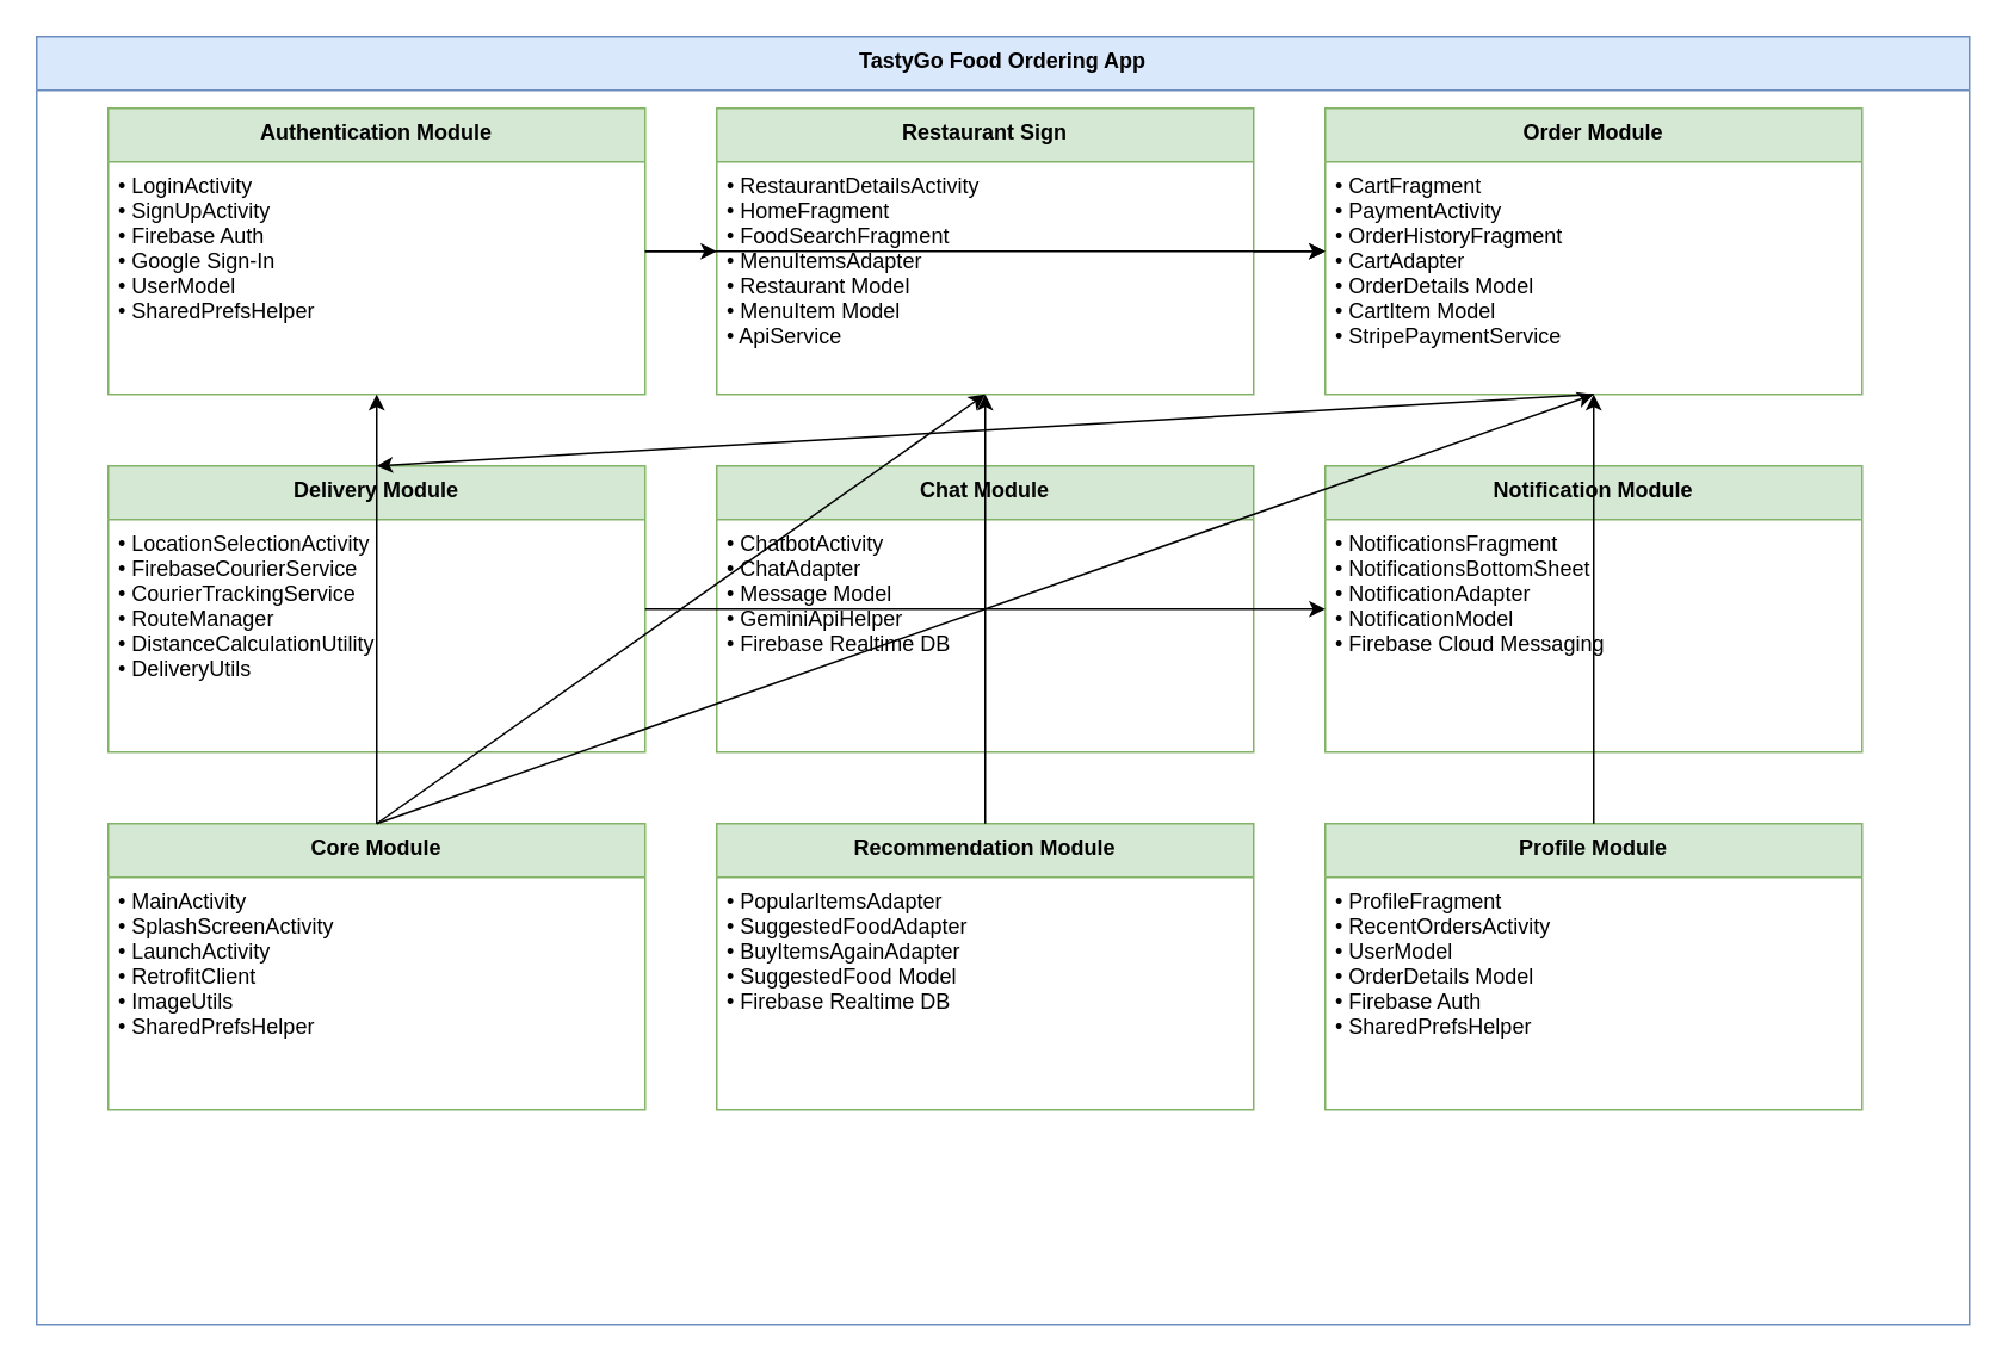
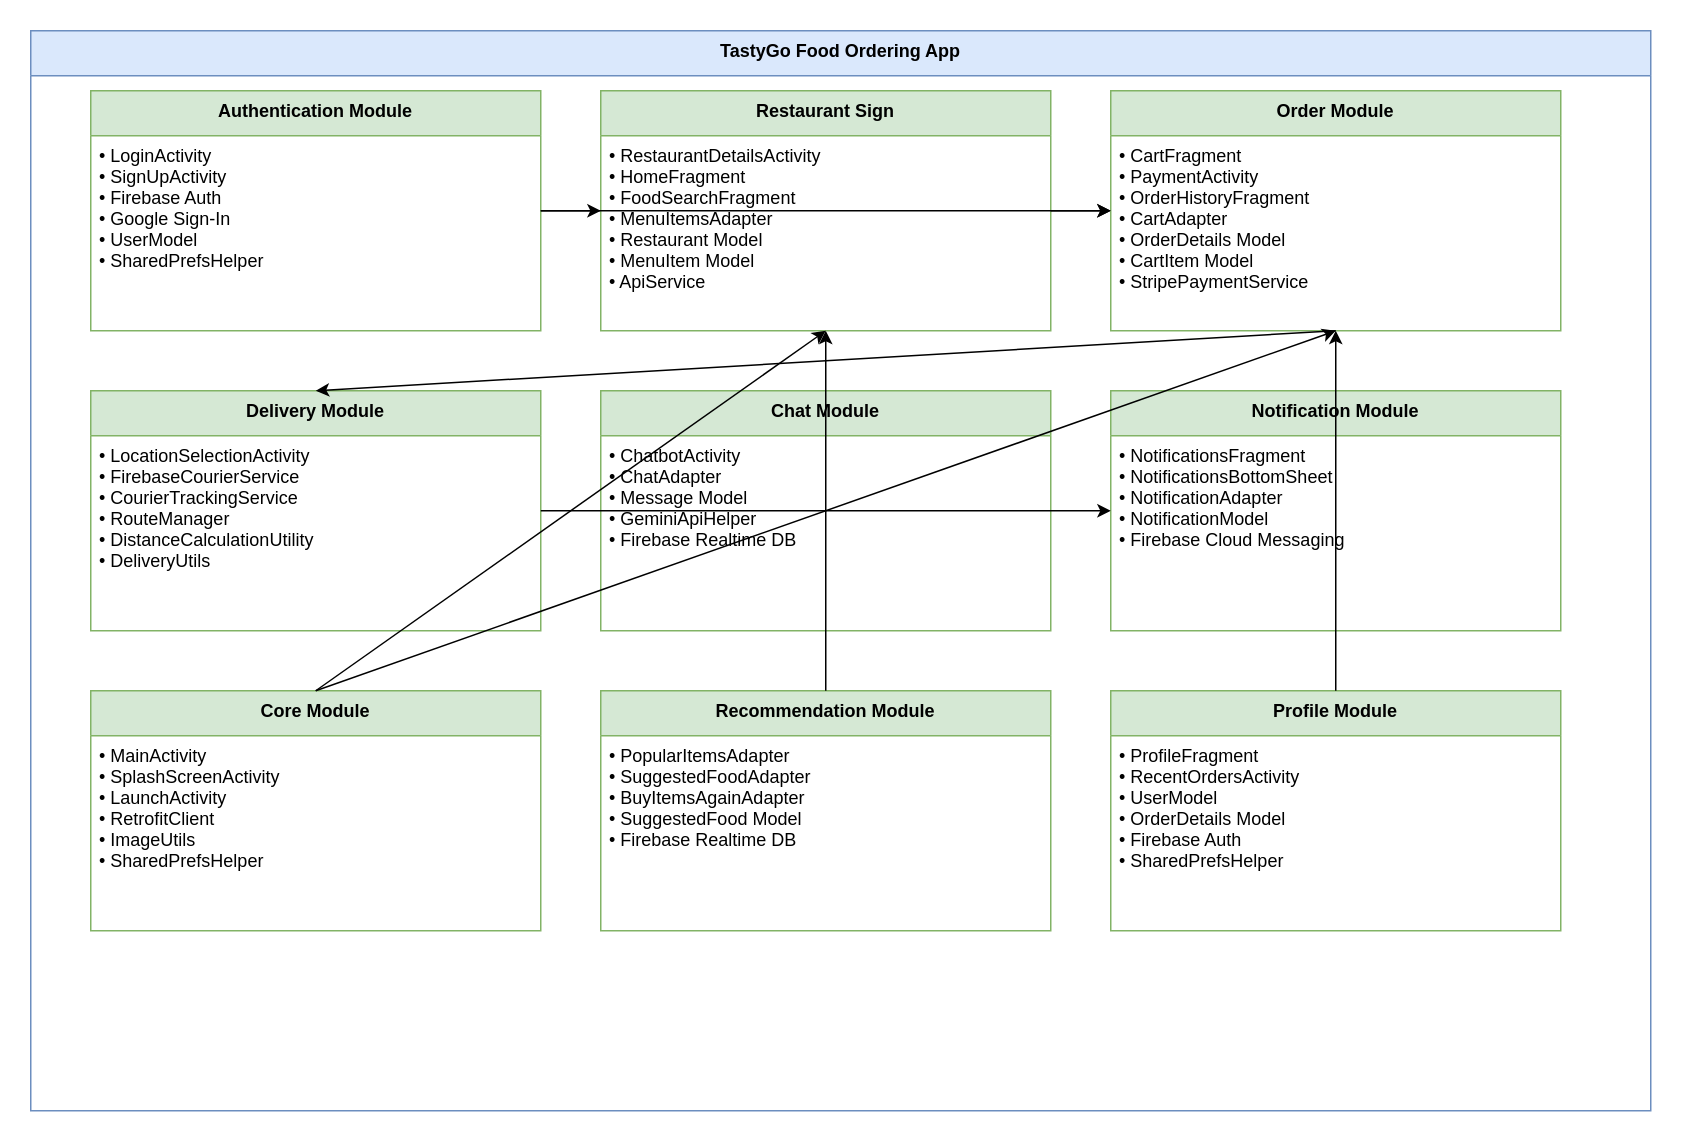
  <mxCell id="0" />
  <mxCell id="1" parent="0" />
  <mxCell id="2" value="TastyGo Food Ordering App" style="swimlane;fontStyle=1;align=center;verticalAlign=top;childLayout=stackLayout;horizontal=1;startSize=30;horizontalStack=0;resizeParent=1;resizeParentMax=0;resizeLast=0;collapsible=1;marginBottom=0;fillColor=#dae8fc;strokeColor=#6c8ebf;" vertex="1" parent="1"><mxGeometry x="20" y="20" width="1080" height="720" as="geometry" /></mxCell>
  <mxCell id="3" value="Authentication Module" style="swimlane;fontStyle=1;align=center;verticalAlign=top;childLayout=stackLayout;horizontal=1;startSize=30;horizontalStack=0;resizeParent=1;resizeParentMax=0;resizeLast=0;collapsible=1;marginBottom=0;fillColor=#d5e8d4;strokeColor=#82b366;" vertex="1" parent="2"><mxGeometry x="40" y="40" width="300" height="160" as="geometry" /></mxCell>
  <mxCell id="4" value="• LoginActivity&#10;• SignUpActivity&#10;• Firebase Auth&#10;• Google Sign-In&#10;• UserModel&#10;• SharedPrefsHelper" style="text;strokeColor=none;fillColor=none;align=left;verticalAlign=top;spacingLeft=4;spacingRight=4;overflow=hidden;rotatable=0;points=[[0,0.5],[1,0.5]];portConstraint=eastwest;" vertex="1" parent="3"><mxGeometry y="30" width="300" height="130" as="geometry" /></mxCell>
  <mxCell id="5" value="Restaurant Sign" style="swimlane;fontStyle=1;align=center;verticalAlign=top;childLayout=stackLayout;horizontal=1;startSize=30;horizontalStack=0;resizeParent=1;resizeParentMax=0;resizeLast=0;collapsible=1;marginBottom=0;fillColor=#d5e8d4;strokeColor=#82b366;" vertex="1" parent="2"><mxGeometry x="380" y="40" width="300" height="160" as="geometry" /></mxCell>
  <mxCell id="6" value="• RestaurantDetailsActivity&#10;• HomeFragment&#10;• FoodSearchFragment&#10;• MenuItemsAdapter&#10;• Restaurant Model&#10;• MenuItem Model&#10;• ApiService" style="text;strokeColor=none;fillColor=none;align=left;verticalAlign=top;spacingLeft=4;spacingRight=4;overflow=hidden;rotatable=0;points=[[0,0.5],[1,0.5]];portConstraint=eastwest;" vertex="1" parent="5"><mxGeometry y="30" width="300" height="130" as="geometry" /></mxCell>
  <mxCell id="7" value="Order Module" style="swimlane;fontStyle=1;align=center;verticalAlign=top;childLayout=stackLayout;horizontal=1;startSize=30;horizontalStack=0;resizeParent=1;resizeParentMax=0;resizeLast=0;collapsible=1;marginBottom=0;fillColor=#d5e8d4;strokeColor=#82b366;" vertex="1" parent="2"><mxGeometry x="720" y="40" width="300" height="160" as="geometry" /></mxCell>
  <mxCell id="8" value="• CartFragment&#10;• PaymentActivity&#10;• OrderHistoryFragment&#10;• CartAdapter&#10;• OrderDetails Model&#10;• CartItem Model&#10;• StripePaymentService" style="text;strokeColor=none;fillColor=none;align=left;verticalAlign=top;spacingLeft=4;spacingRight=4;overflow=hidden;rotatable=0;points=[[0,0.5],[1,0.5]];portConstraint=eastwest;" vertex="1" parent="7"><mxGeometry y="30" width="300" height="130" as="geometry" /></mxCell>
  <mxCell id="9" value="Delivery Module" style="swimlane;fontStyle=1;align=center;verticalAlign=top;childLayout=stackLayout;horizontal=1;startSize=30;horizontalStack=0;resizeParent=1;resizeParentMax=0;resizeLast=0;collapsible=1;marginBottom=0;fillColor=#d5e8d4;strokeColor=#82b366;" vertex="1" parent="2"><mxGeometry x="40" y="240" width="300" height="160" as="geometry" /></mxCell>
  <mxCell id="10" value="• LocationSelectionActivity&#10;• FirebaseCourierService&#10;• CourierTrackingService&#10;• RouteManager&#10;• DistanceCalculationUtility&#10;• DeliveryUtils" style="text;strokeColor=none;fillColor=none;align=left;verticalAlign=top;spacingLeft=4;spacingRight=4;overflow=hidden;rotatable=0;points=[[0,0.5],[1,0.5]];portConstraint=eastwest;" vertex="1" parent="9"><mxGeometry y="30" width="300" height="130" as="geometry" /></mxCell>
  <mxCell id="11" value="Chat Module" style="swimlane;fontStyle=1;align=center;verticalAlign=top;childLayout=stackLayout;horizontal=1;startSize=30;horizontalStack=0;resizeParent=1;resizeParentMax=0;resizeLast=0;collapsible=1;marginBottom=0;fillColor=#d5e8d4;strokeColor=#82b366;" vertex="1" parent="2"><mxGeometry x="380" y="240" width="300" height="160" as="geometry" /></mxCell>
  <mxCell id="12" value="• ChatbotActivity&#10;• ChatAdapter&#10;• Message Model&#10;• GeminiApiHelper&#10;• Firebase Realtime DB" style="text;strokeColor=none;fillColor=none;align=left;verticalAlign=top;spacingLeft=4;spacingRight=4;overflow=hidden;rotatable=0;points=[[0,0.5],[1,0.5]];portConstraint=eastwest;" vertex="1" parent="11"><mxGeometry y="30" width="300" height="130" as="geometry" /></mxCell>
  <mxCell id="13" value="Notification Module" style="swimlane;fontStyle=1;align=center;verticalAlign=top;childLayout=stackLayout;horizontal=1;startSize=30;horizontalStack=0;resizeParent=1;resizeParentMax=0;resizeLast=0;collapsible=1;marginBottom=0;fillColor=#d5e8d4;strokeColor=#82b366;" vertex="1" parent="2"><mxGeometry x="720" y="240" width="300" height="160" as="geometry" /></mxCell>
  <mxCell id="14" value="• NotificationsFragment&#10;• NotificationsBottomSheet&#10;• NotificationAdapter&#10;• NotificationModel&#10;• Firebase Cloud Messaging" style="text;strokeColor=none;fillColor=none;align=left;verticalAlign=top;spacingLeft=4;spacingRight=4;overflow=hidden;rotatable=0;points=[[0,0.5],[1,0.5]];portConstraint=eastwest;" vertex="1" parent="13"><mxGeometry y="30" width="300" height="130" as="geometry" /></mxCell>
  <mxCell id="15" value="Core Module" style="swimlane;fontStyle=1;align=center;verticalAlign=top;childLayout=stackLayout;horizontal=1;startSize=30;horizontalStack=0;resizeParent=1;resizeParentMax=0;resizeLast=0;collapsible=1;marginBottom=0;fillColor=#d5e8d4;strokeColor=#82b366;" vertex="1" parent="2"><mxGeometry x="40" y="440" width="300" height="160" as="geometry" /></mxCell>
  <mxCell id="16" value="• MainActivity&#10;• SplashScreenActivity&#10;• LaunchActivity&#10;• RetrofitClient&#10;• ImageUtils&#10;• SharedPrefsHelper" style="text;strokeColor=none;fillColor=none;align=left;verticalAlign=top;spacingLeft=4;spacingRight=4;overflow=hidden;rotatable=0;points=[[0,0.5],[1,0.5]];portConstraint=eastwest;" vertex="1" parent="15"><mxGeometry y="30" width="300" height="130" as="geometry" /></mxCell>
  <mxCell id="17" value="Recommendation Module" style="swimlane;fontStyle=1;align=center;verticalAlign=top;childLayout=stackLayout;horizontal=1;startSize=30;horizontalStack=0;resizeParent=1;resizeParentMax=0;resizeLast=0;collapsible=1;marginBottom=0;fillColor=#d5e8d4;strokeColor=#82b366;" vertex="1" parent="2"><mxGeometry x="380" y="440" width="300" height="160" as="geometry" /></mxCell>
  <mxCell id="18" value="• PopularItemsAdapter&#10;• SuggestedFoodAdapter&#10;• BuyItemsAgainAdapter&#10;• SuggestedFood Model&#10;• Firebase Realtime DB" style="text;strokeColor=none;fillColor=none;align=left;verticalAlign=top;spacingLeft=4;spacingRight=4;overflow=hidden;rotatable=0;points=[[0,0.5],[1,0.5]];portConstraint=eastwest;" vertex="1" parent="17"><mxGeometry y="30" width="300" height="130" as="geometry" /></mxCell>
  <mxCell id="19" value="Profile Module" style="swimlane;fontStyle=1;align=center;verticalAlign=top;childLayout=stackLayout;horizontal=1;startSize=30;horizontalStack=0;resizeParent=1;resizeParentMax=0;resizeLast=0;collapsible=1;marginBottom=0;fillColor=#d5e8d4;strokeColor=#82b366;" vertex="1" parent="2"><mxGeometry x="720" y="440" width="300" height="160" as="geometry" /></mxCell>
  <mxCell id="20" value="• ProfileFragment&#10;• RecentOrdersActivity&#10;• UserModel&#10;• OrderDetails Model&#10;• Firebase Auth&#10;• SharedPrefsHelper" style="text;strokeColor=none;fillColor=none;align=left;verticalAlign=top;spacingLeft=4;spacingRight=4;overflow=hidden;rotatable=0;points=[[0,0.5],[1,0.5]];portConstraint=eastwest;" vertex="1" parent="19"><mxGeometry y="30" width="300" height="130" as="geometry" /></mxCell>
  <mxCell id="21" value="" style="endArrow=classic;html=1;exitX=1;exitY=0.5;exitDx=0;exitDy=0;entryX=0;entryY=0.5;entryDx=0;entryDy=0;" edge="1" parent="2" source="3" target="5"><mxGeometry width="50" height="50" relative="1" as="geometry"><mxPoint x="540" y="280" as="sourcePoint" /><mxPoint x="590" y="230" as="targetPoint" /></mxGeometry></mxCell>
  <mxCell id="22" value="" style="endArrow=classic;html=1;exitX=1;exitY=0.5;exitDx=0;exitDy=0;entryX=0;entryY=0.5;entryDx=0;entryDy=0;" edge="1" parent="2" source="3" target="7"><mxGeometry width="50" height="50" relative="1" as="geometry"><mxPoint x="540" y="280" as="sourcePoint" /><mxPoint x="590" y="230" as="targetPoint" /></mxGeometry></mxCell>
  <mxCell id="23" value="" style="endArrow=classic;html=1;exitX=1;exitY=0.5;exitDx=0;exitDy=0;entryX=0;entryY=0.5;entryDx=0;entryDy=0;" edge="1" parent="2" source="5" target="7"><mxGeometry width="50" height="50" relative="1" as="geometry"><mxPoint x="540" y="280" as="sourcePoint" /><mxPoint x="590" y="230" as="targetPoint" /></mxGeometry></mxCell>
  <mxCell id="24" value="" style="endArrow=classic;html=1;exitX=0.5;exitY=1;exitDx=0;exitDy=0;entryX=0.5;entryY=0;entryDx=0;entryDy=0;" edge="1" parent="2" source="7" target="9"><mxGeometry width="50" height="50" relative="1" as="geometry"><mxPoint x="540" y="280" as="sourcePoint" /><mxPoint x="590" y="230" as="targetPoint" /></mxGeometry></mxCell>
  <mxCell id="25" value="" style="endArrow=classic;html=1;exitX=1;exitY=0.5;exitDx=0;exitDy=0;entryX=0;entryY=0.5;entryDx=0;entryDy=0;" edge="1" parent="2" source="9" target="13"><mxGeometry width="50" height="50" relative="1" as="geometry"><mxPoint x="540" y="280" as="sourcePoint" /><mxPoint x="590" y="230" as="targetPoint" /></mxGeometry></mxCell>
- <mxCell id="26" value="" style="endArrow=classic;html=1;exitX=0.5;exitY=0;exitDx=0;exitDy=0;entryX=0.5;entryY=1;entryDx=0;entryDy=0;" edge="1" parent="2" source="15" target="3"><mxGeometry width="50" height="50" relative="1" as="geometry"><mxPoint x="540" y="280" as="sourcePoint" /><mxPoint x="590" y="230" as="targetPoint" /></mxGeometry></mxCell>
  <mxCell id="27" value="" style="endArrow=classic;html=1;exitX=0.5;exitY=0;exitDx=0;exitDy=0;entryX=0.5;entryY=1;entryDx=0;entryDy=0;" edge="1" parent="2" source="15" target="5"><mxGeometry width="50" height="50" relative="1" as="geometry"><mxPoint x="540" y="280" as="sourcePoint" /><mxPoint x="590" y="230" as="targetPoint" /></mxGeometry></mxCell>
  <mxCell id="28" value="" style="endArrow=classic;html=1;exitX=0.5;exitY=0;exitDx=0;exitDy=0;entryX=0.5;entryY=1;entryDx=0;entryDy=0;" edge="1" parent="2" source="15" target="7"><mxGeometry width="50" height="50" relative="1" as="geometry"><mxPoint x="540" y="280" as="sourcePoint" /><mxPoint x="590" y="230" as="targetPoint" /></mxGeometry></mxCell>
  <mxCell id="29" value="" style="endArrow=classic;html=1;exitX=0.5;exitY=0;exitDx=0;exitDy=0;entryX=0.5;entryY=1;entryDx=0;entryDy=0;" edge="1" parent="2" source="17" target="5"><mxGeometry width="50" height="50" relative="1" as="geometry"><mxPoint x="540" y="280" as="sourcePoint" /><mxPoint x="590" y="230" as="targetPoint" /></mxGeometry></mxCell>
  <mxCell id="30" value="" style="endArrow=classic;html=1;exitX=0.5;exitY=0;exitDx=0;exitDy=0;entryX=0.5;entryY=1;entryDx=0;entryDy=0;" edge="1" parent="2" source="19" target="7"><mxGeometry width="50" height="50" relative="1" as="geometry"><mxPoint x="540" y="280" as="sourcePoint" /><mxPoint x="590" y="230" as="targetPoint" /></mxGeometry></mxCell>
